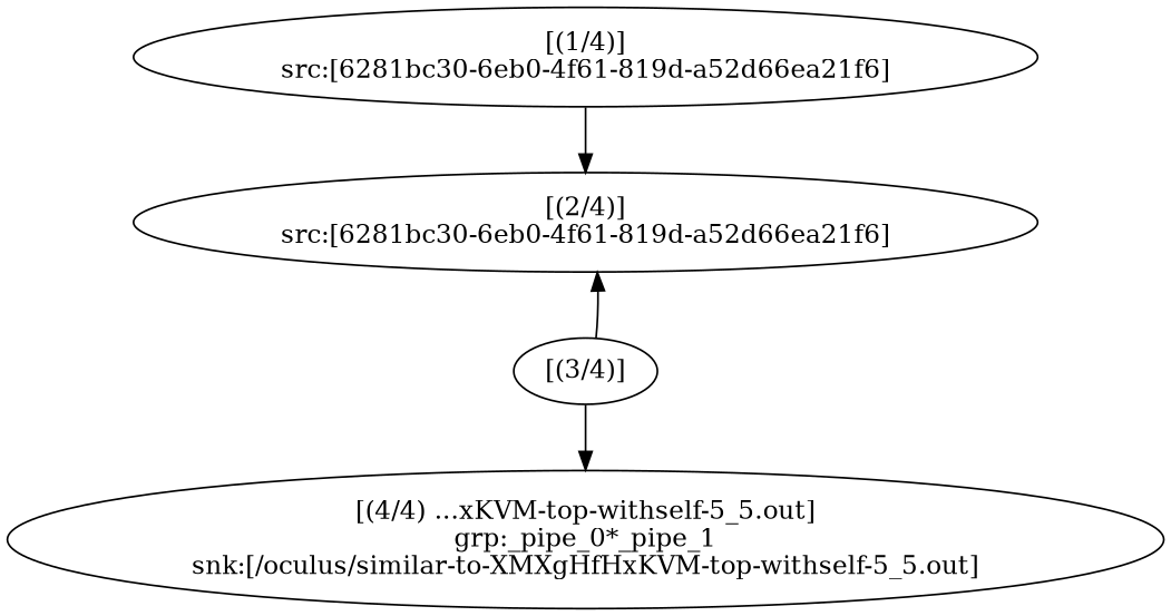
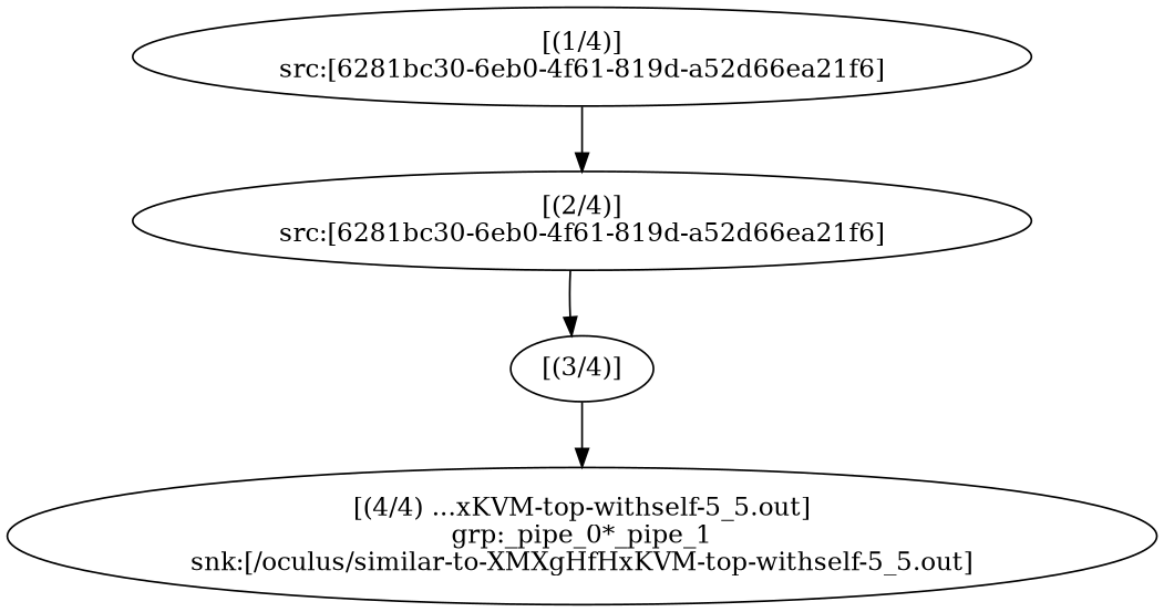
  digraph {
    n1 [label="[(1/4)]\nsrc:[6281bc30-6eb0-4f61-819d-a52d66ea21f6]"]
    n2 [label="[(2/4)]\nsrc:[6281bc30-6eb0-4f61-819d-a52d66ea21f6]"]
    n3 [label="[(3/4)]"]
    n4 [label="[(4/4) ...xKVM-top-withself-5_5.out]\ngrp:_pipe_0*_pipe_1\nsnk:[/oculus/similar-to-XMXgHfHxKVM-top-withself-5_5.out]"]
    n1 -> n2
-   n3 -> n2
+   n2 -> n3
    n3 -> n4
  }
